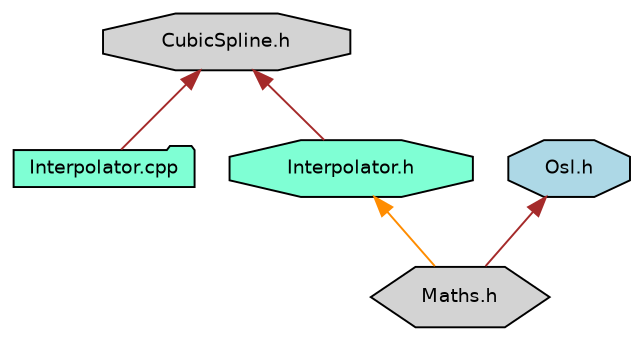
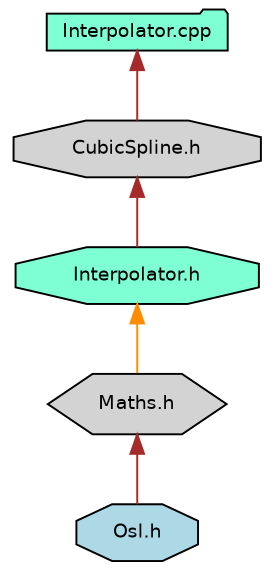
  digraph {
    node [color=black fillcolor=lightgrey fontname=Helvetica fontsize=10 shape=octagon style=filled]
    edge [color=brown dir=back fontname=Helvetica fontsize=10 labelfontname=Helvetica labelfontsize=10 style=solid]
    n1 [fontcolor=black height=0.2 label="CubicSpline.h" width=0.4]
    n2 [fillcolor=aquamarine height=0.2 label="Interpolator.cpp" shape=folder width=0.4]
    n3 [fillcolor=aquamarine height=0.2 label="Interpolator.h" width=0.4]
    n4 [height=0.2 label="Maths.h" shape=hexagon width=0.4]
    n5 [fillcolor=lightblue height=0.2 label="Osl.h" width=0.4]
-   n1 -> n2
+   n2 -> n1
    n1 -> n3
    n3 -> n4 [color=darkorange]
-   n5 -> n4
+   n4 -> n5
  }
